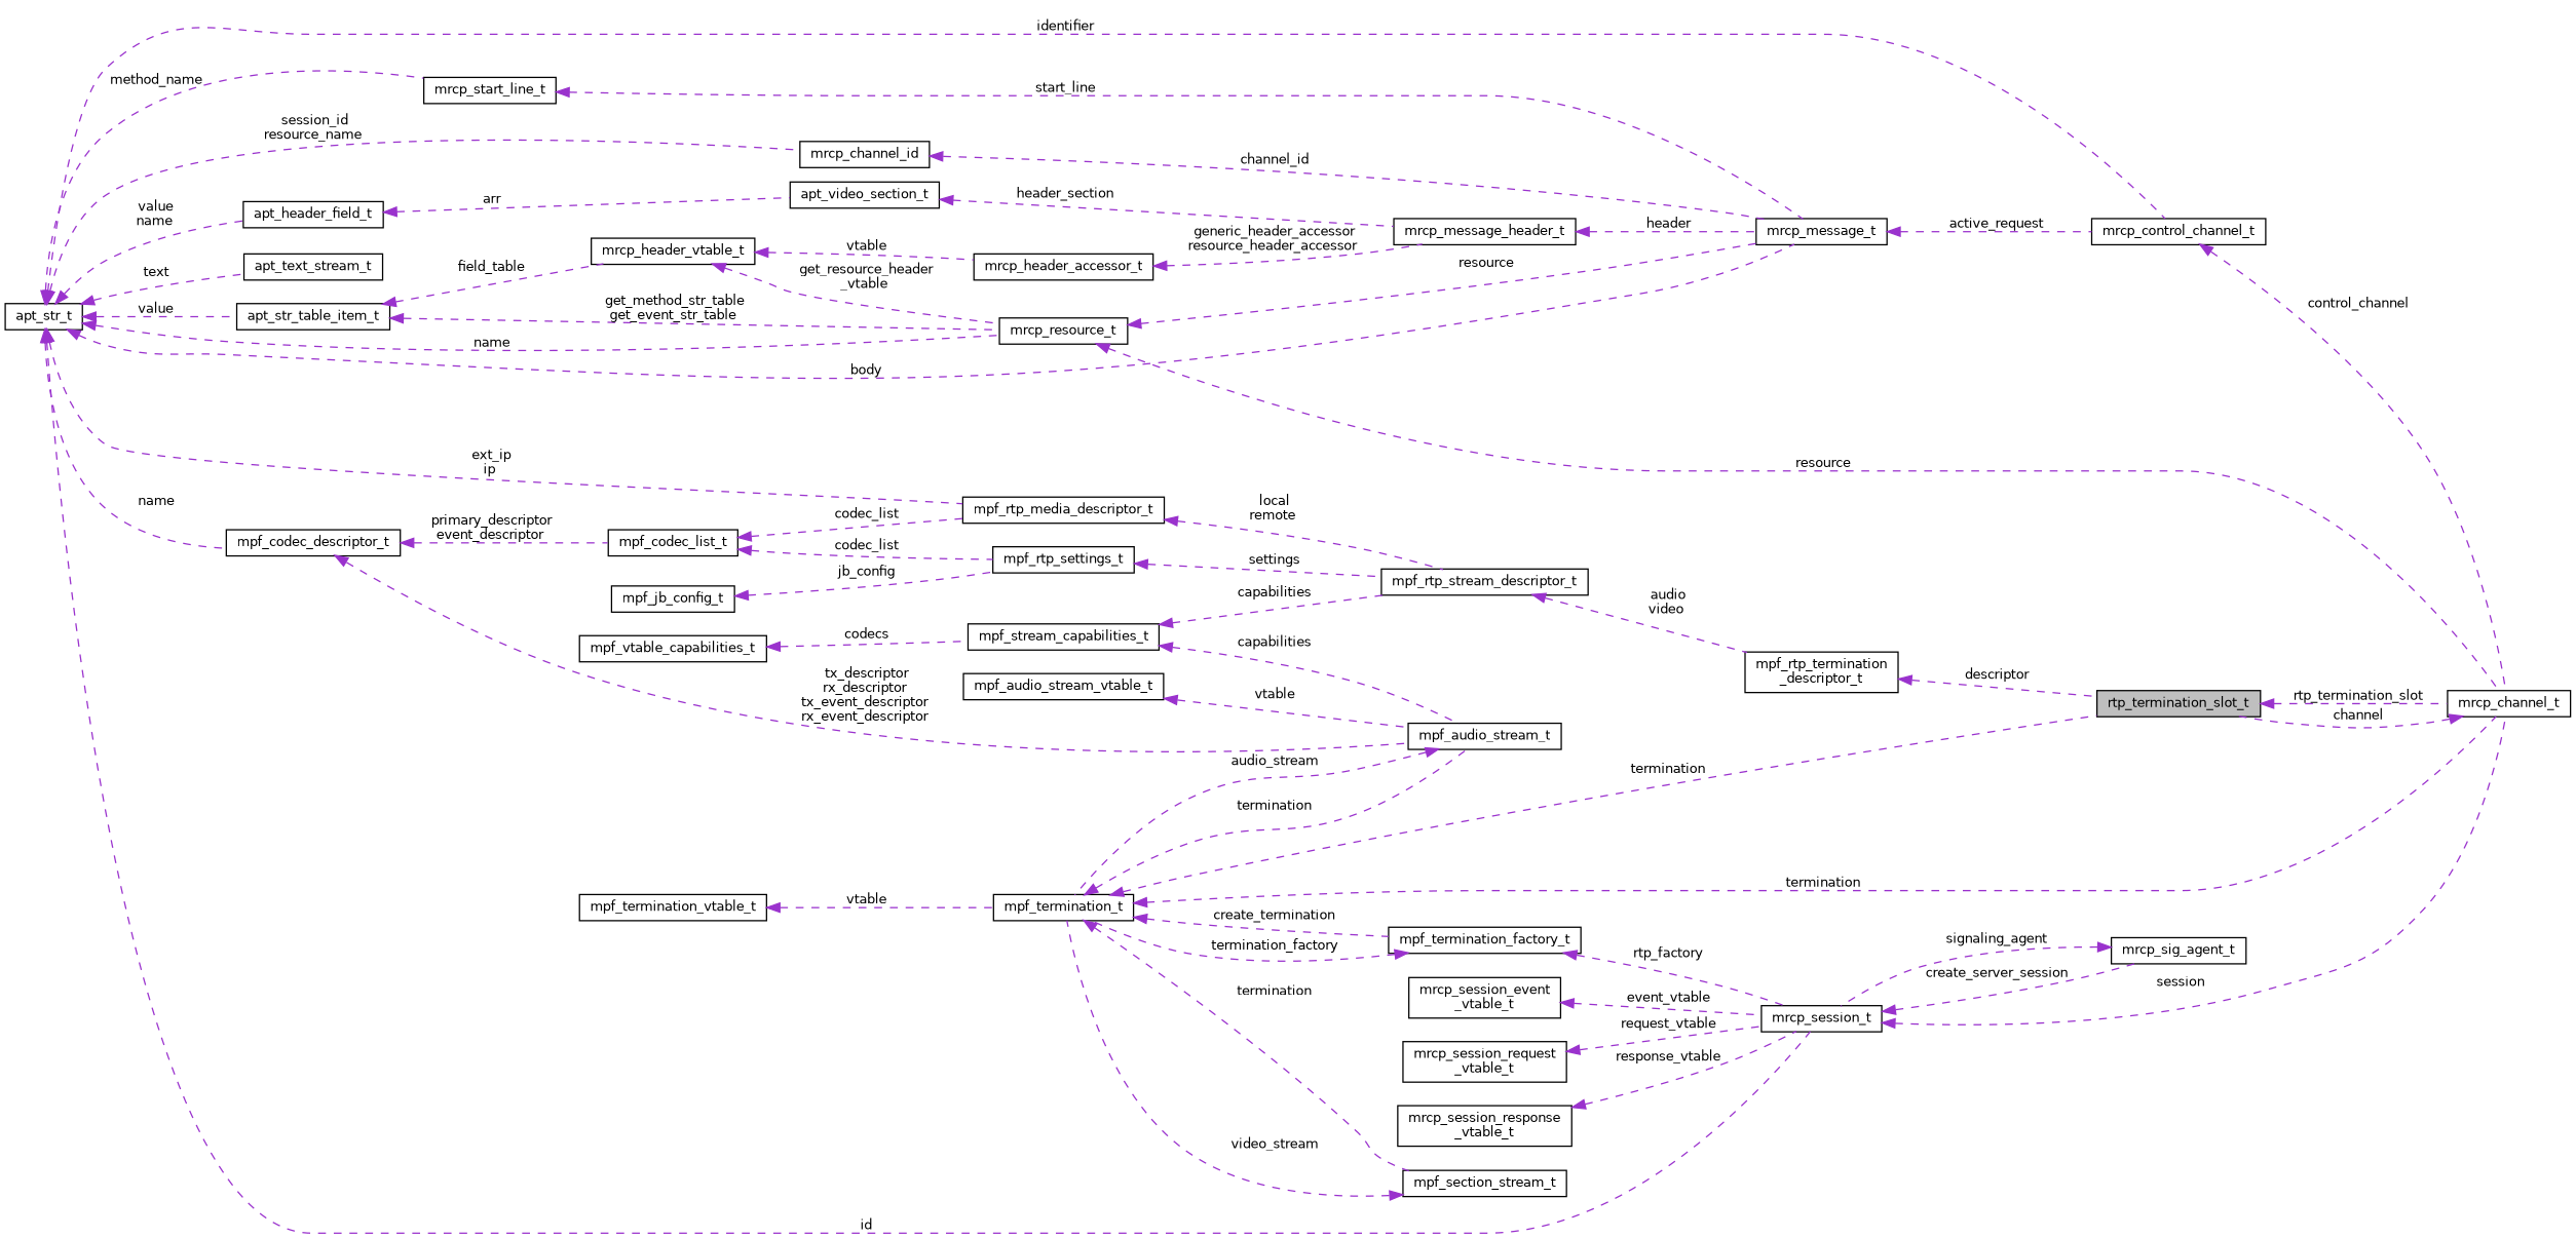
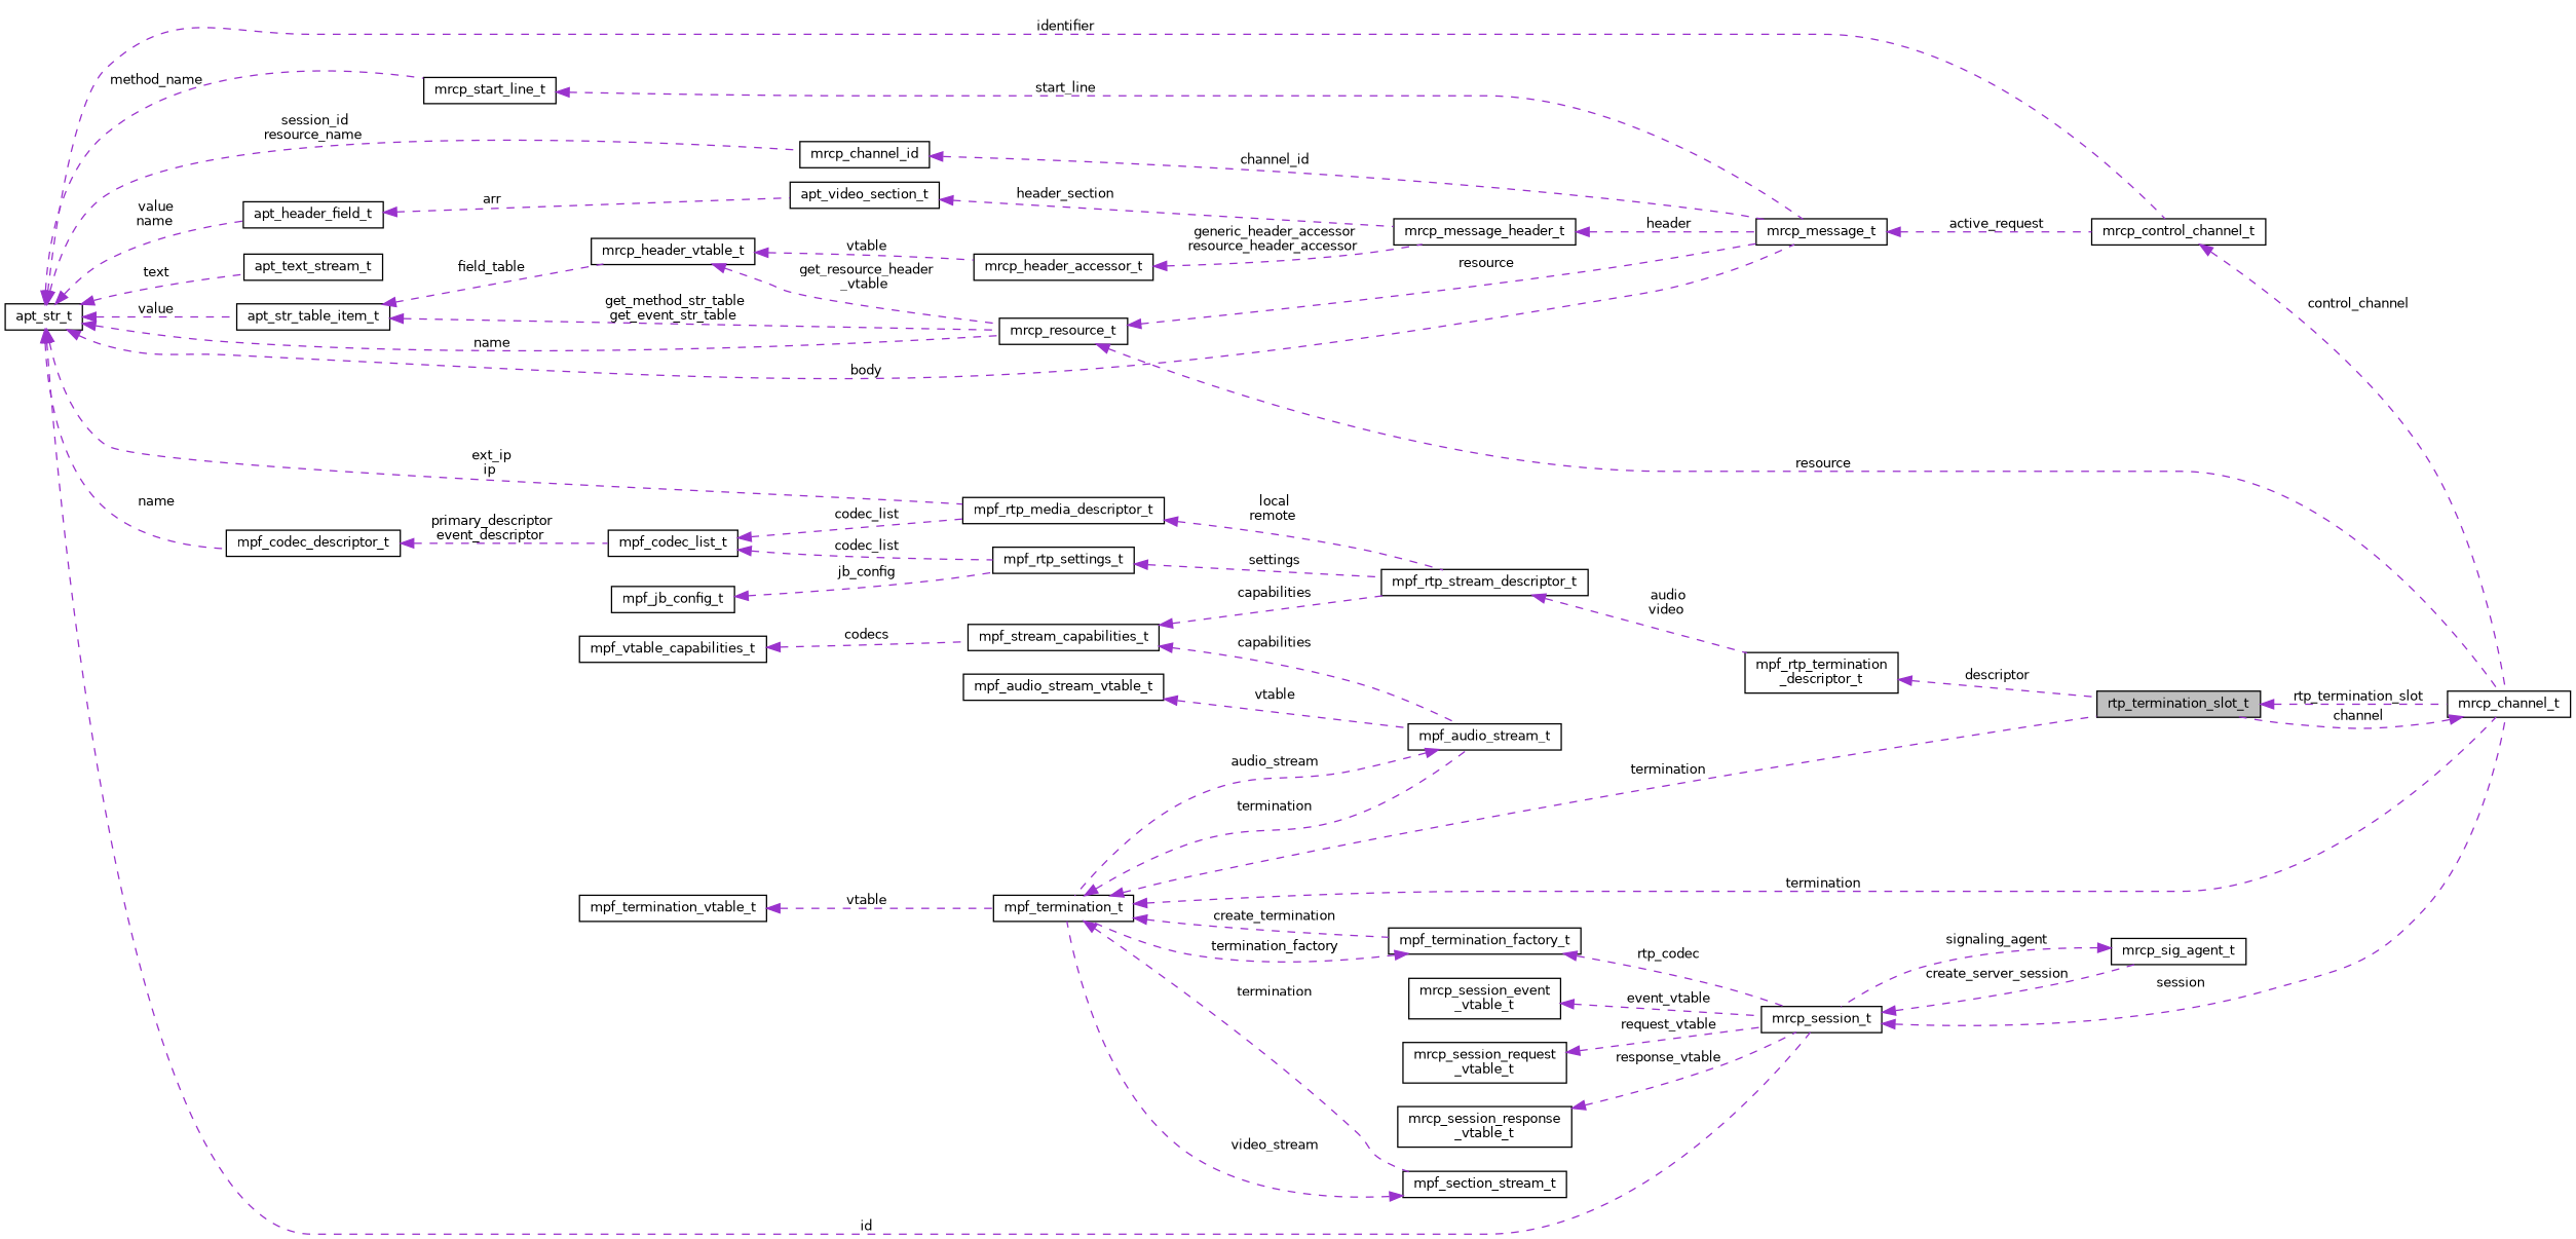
  digraph {
    rankdir=LR
    node [color=black fillcolor=white fontname=Helvetica fontsize=10 shape=record style=filled]
    edge [color=darkorchid3 dir=back fontname=Helvetica fontsize=10 labelfontname=Helvetica labelfontsize=10 style=dashed]
    n1 [fillcolor=grey75 fontcolor=black height=0.2 label=rtp_termination_slot_t width=0.4]
    n2 [height=0.2 label=mrcp_channel_t width=0.4]
    n3 [height=0.2 label=mpf_termination_t width=0.4]
    n4 [height=0.2 label=mpf_termination_factory_t width=0.4]
    n5 [height=0.2 label=mpf_audio_stream_t width=0.4]
    n6 [height=0.2 label=mpf_section_stream_t width=0.4]
    n7 [height=0.2 label=mrcp_session_t width=0.4]
    n8 [height=0.2 label=mpf_termination_vtable_t width=0.4]
    n9 [height=0.2 label=mrcp_sig_agent_t width=0.4]
    n10 [height=0.2 label=mpf_audio_stream_vtable_t width=0.4]
    n11 [height=0.2 label=mpf_stream_capabilities_t width=0.4]
    n12 [height=0.2 label=mpf_rtp_stream_descriptor_t width=0.4]
    n13 [height=0.2 label="mpf_rtp_termination\l_descriptor_t" width=0.4]
    n14 [height=0.2 label=mpf_vtable_capabilities_t width=0.4]
    n15 [height=0.2 label=mpf_codec_descriptor_t width=0.4]
    n16 [height=0.2 label=mpf_codec_list_t width=0.4]
    n17 [height=0.2 label=mpf_rtp_media_descriptor_t width=0.4]
    n18 [height=0.2 label=mpf_rtp_settings_t width=0.4]
    n19 [height=0.2 label=apt_str_t width=0.4]
    n20 [height=0.2 label=mrcp_control_channel_t width=0.4]
    n21 [height=0.2 label=apt_text_stream_t width=0.4]
    n22 [height=0.2 label=mrcp_message_t width=0.4]
    n23 [height=0.2 label=mrcp_start_line_t width=0.4]
    n24 [height=0.2 label=apt_header_field_t width=0.4]
    n25 [height=0.2 label=apt_str_table_item_t width=0.4]
    n26 [height=0.2 label=mrcp_resource_t width=0.4]
    n27 [height=0.2 label=mrcp_channel_id width=0.4]
    n28 [height=0.2 label=apt_video_section_t width=0.4]
    n29 [height=0.2 label=mrcp_header_vtable_t width=0.4]
    n30 [height=0.2 label=mrcp_message_header_t width=0.4]
    n31 [height=0.2 label=mrcp_header_accessor_t width=0.4]
    n32 [height=0.2 label="mrcp_session_event\l_vtable_t" width=0.4]
    n33 [height=0.2 label="mrcp_session_request\l_vtable_t" width=0.4]
    n34 [height=0.2 label="mrcp_session_response\l_vtable_t" width=0.4]
    n35 [height=0.2 label=mpf_jb_config_t width=0.4]
    n1 -> n2 [label=" rtp_termination_slot"]
    n2 -> n1 [label=" channel"]
    n3 -> n1 [label=" termination"]
    n3 -> n2 [label=" termination"]
    n3 -> n4 [label=" create_termination"]
    n3 -> n5 [label=" termination"]
    n3 -> n6 [label=" termination"]
    n4 -> n3 [label=" termination_factory"]
-   n4 -> n7 [label=" rtp_factory"]
+   n4 -> n7 [label=" rtp_codec"]
    n5 -> n3 [label=" audio_stream"]
    n6 -> n3 [label=" video_stream"]
    n7 -> n2 [label=" session"]
    n7 -> n9 [label=" create_server_session"]
    n8 -> n3 [label=" vtable"]
    n9 -> n7 [label=" signaling_agent"]
    n10 -> n5 [label=" vtable"]
    n11 -> n5 [label=" capabilities"]
    n11 -> n12 [label=" capabilities"]
    n12 -> n13 [label=" audio\nvideo"]
    n13 -> n1 [label=" descriptor"]
    n14 -> n11 [label=" codecs"]
-   n15 -> n5 [label=" tx_descriptor\nrx_descriptor\ntx_event_descriptor\nrx_event_descriptor"]
    n15 -> n16 [label=" primary_descriptor\nevent_descriptor"]
    n16 -> n17 [label=" codec_list"]
    n16 -> n18 [label=" codec_list"]
    n17 -> n12 [label=" local\nremote"]
    n18 -> n12 [label=" settings"]
    n19 -> n7 [label=" id"]
    n19 -> n15 [label=" name"]
    n19 -> n17 [label=" ext_ip\nip"]
    n19 -> n20 [label=" identifier"]
    n19 -> n21 [label=" text"]
    n19 -> n22 [label=" body"]
    n19 -> n23 [label=" method_name"]
    n19 -> n24 [label=" value\nname"]
    n19 -> n25 [label=" value"]
    n19 -> n26 [label=" name"]
    n19 -> n27 [label=" session_id\nresource_name"]
    n20 -> n2 [label=" control_channel"]
    n22 -> n20 [label=" active_request"]
    n23 -> n22 [label=" start_line"]
    n24 -> n28 [label=" arr"]
    n25 -> n26 [label=" get_method_str_table\nget_event_str_table"]
    n25 -> n29 [label=" field_table"]
    n26 -> n2 [label=" resource"]
    n26 -> n22 [label=" resource"]
    n27 -> n22 [label=" channel_id"]
    n28 -> n30 [label=" header_section"]
    n29 -> n26 [label=" get_resource_header\l_vtable"]
    n29 -> n31 [label=" vtable"]
    n30 -> n22 [label=" header"]
    n31 -> n30 [label=" generic_header_accessor\nresource_header_accessor"]
    n32 -> n7 [label=" event_vtable"]
    n33 -> n7 [label=" request_vtable"]
    n34 -> n7 [label=" response_vtable"]
    n35 -> n18 [label=" jb_config"]
  }
